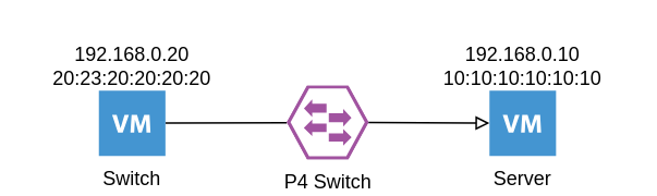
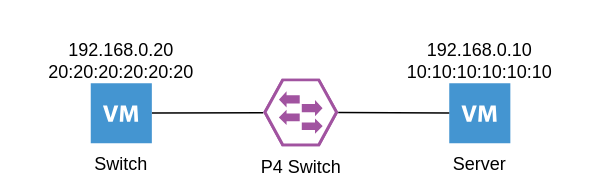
  <mxCell id="0" />
  <mxCell id="1" parent="0" />
  <mxCell id="2" style="edgeStyle=none;html=1;endArrow=none;endFill=0;" edge="1" parent="1" source="3" target="5"><mxGeometry relative="1" as="geometry" /></mxCell>
  <mxCell id="3" value="Switch" style="shadow=0;dashed=0;html=1;strokeColor=none;fillColor=#4495D1;labelPosition=center;verticalLabelPosition=bottom;verticalAlign=top;align=center;outlineConnect=0;shape=mxgraph.veeam.2d.virtual_machine;" vertex="1" parent="1"><mxGeometry x="60" y="55" width="40.73" height="40" as="geometry" /></mxCell>
  <mxCell id="4" value="Server" style="shadow=0;dashed=0;html=1;strokeColor=none;fillColor=#4495D1;labelPosition=center;verticalLabelPosition=bottom;verticalAlign=top;align=center;outlineConnect=0;shape=mxgraph.veeam.2d.virtual_machine;" vertex="1" parent="1"><mxGeometry x="299" y="55" width="40.73" height="40" as="geometry" /></mxCell>
  <mxCell id="5" value="P4 Switch" style="verticalLabelPosition=bottom;sketch=0;html=1;fillColor=#A153A0;strokeColor=#ffffff;verticalAlign=top;align=center;points=[[0,0.5,0],[0.125,0.25,0],[0.25,0,0],[0.5,0,0],[0.75,0,0],[0.875,0.25,0],[1,0.5,0],[0.875,0.75,0],[0.75,1,0],[0.5,1,0],[0.125,0.75,0]];pointerEvents=1;shape=mxgraph.cisco_safe.compositeIcon;bgIcon=mxgraph.cisco_safe.design.blank_device;resIcon=mxgraph.cisco_safe.design.access_switch_2;" vertex="1" parent="1"><mxGeometry x="175" y="52" width="50" height="45" as="geometry" /></mxCell>
- <mxCell id="6" style="edgeStyle=none;html=1;endArrow=block;endFill=0;exitX=1;exitY=0.5;exitDx=0;exitDy=0;exitPerimeter=0;" edge="1" parent="1" source="5" target="4"><mxGeometry relative="1" as="geometry"><mxPoint x="110.73" y="84.915" as="sourcePoint" /><mxPoint x="185" y="84.604" as="targetPoint" /></mxGeometry></mxCell>
- <mxCell id="7" value="192.168.0.20&lt;br&gt;20:23:20:20:20:20" style="text;html=1;align=center;verticalAlign=middle;resizable=0;points=[];autosize=1;strokeColor=none;fillColor=none;" vertex="1" parent="1"><mxGeometry x="20.36" y="20" width="120" height="40" as="geometry" /></mxCell>
+ <mxCell id="6" style="edgeStyle=none;html=1;endArrow=none;endFill=0;exitX=1;exitY=0.5;exitDx=0;exitDy=0;exitPerimeter=0;" edge="1" parent="1" source="5" target="4"><mxGeometry relative="1" as="geometry"><mxPoint x="110.73" y="84.915" as="sourcePoint" /><mxPoint x="185" y="84.604" as="targetPoint" /></mxGeometry></mxCell>
+ <mxCell id="7" value="192.168.0.20&lt;br&gt;20:20:20:20:20:20" style="text;html=1;align=center;verticalAlign=middle;resizable=0;points=[];autosize=1;strokeColor=none;fillColor=none;" vertex="1" parent="1"><mxGeometry x="20.36" y="20" width="120" height="40" as="geometry" /></mxCell>
  <mxCell id="8" value="192.168.0.10&lt;br&gt;10:10:10:10:10:10" style="text;html=1;align=center;verticalAlign=middle;resizable=0;points=[];autosize=1;strokeColor=none;fillColor=none;" vertex="1" parent="1"><mxGeometry x="259.36" y="20" width="120" height="40" as="geometry" /></mxCell>
